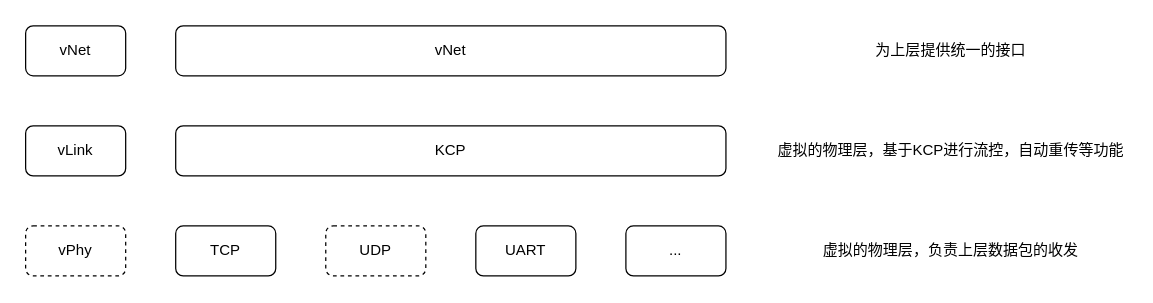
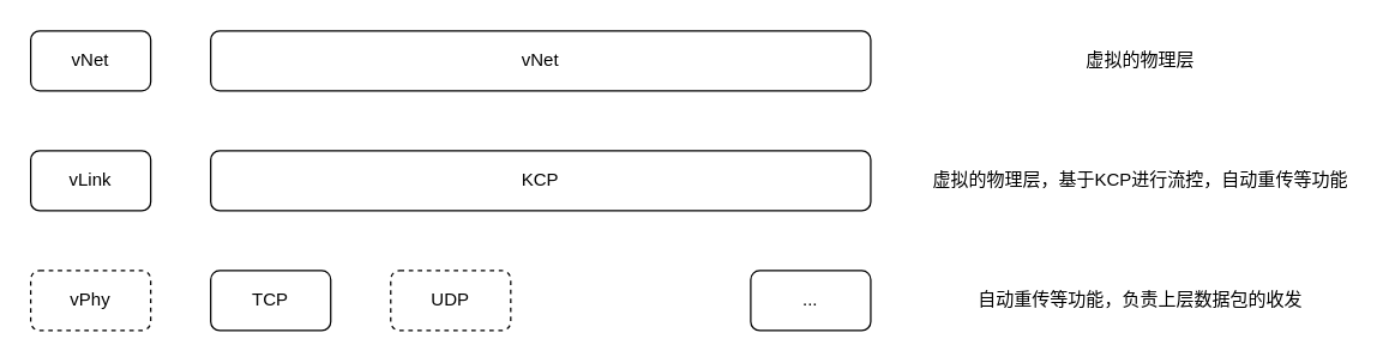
  <mxCell id="0" />
  <mxCell id="1" parent="0" />
  <mxCell id="2" value="vLink" style="rounded=1;whiteSpace=wrap;html=1;" vertex="1" parent="1"><mxGeometry x="20" y="100" width="80" height="40" as="geometry" /></mxCell>
  <mxCell id="3" value="vNet" style="rounded=1;whiteSpace=wrap;html=1;" vertex="1" parent="1"><mxGeometry x="20" y="20" width="80" height="40" as="geometry" /></mxCell>
  <mxCell id="4" value="vPhy" style="rounded=1;whiteSpace=wrap;html=1;dashed=1;" vertex="1" parent="1"><mxGeometry x="20" y="180" width="80" height="40" as="geometry" /></mxCell>
  <mxCell id="5" value="TCP" style="rounded=1;whiteSpace=wrap;html=1;" vertex="1" parent="1"><mxGeometry x="140" y="180" width="80" height="40" as="geometry" /></mxCell>
  <mxCell id="6" value="UDP" style="rounded=1;whiteSpace=wrap;html=1;dashed=1;" vertex="1" parent="1"><mxGeometry x="260" y="180" width="80" height="40" as="geometry" /></mxCell>
- <mxCell id="7" value="UART" style="rounded=1;whiteSpace=wrap;html=1;" vertex="1" parent="1"><mxGeometry x="380" y="180" width="80" height="40" as="geometry" /></mxCell>
  <mxCell id="8" value="..." style="rounded=1;whiteSpace=wrap;html=1;" vertex="1" parent="1"><mxGeometry x="500" y="180" width="80" height="40" as="geometry" /></mxCell>
  <mxCell id="9" value="KCP" style="rounded=1;whiteSpace=wrap;html=1;" vertex="1" parent="1"><mxGeometry x="140" y="100" width="440" height="40" as="geometry" /></mxCell>
  <mxCell id="10" value="vNet" style="rounded=1;whiteSpace=wrap;html=1;" vertex="1" parent="1"><mxGeometry x="140" y="20" width="440" height="40" as="geometry" /></mxCell>
- <mxCell id="11" value="虚拟的物理层，负责上层数据包的收发" style="text;html=1;strokeColor=none;fillColor=none;align=center;verticalAlign=middle;whiteSpace=wrap;rounded=0;" vertex="1" parent="1"><mxGeometry x="620" y="180" width="280" height="40" as="geometry" /></mxCell>
+ <mxCell id="11" value="自动重传等功能，负责上层数据包的收发" style="text;html=1;strokeColor=none;fillColor=none;align=center;verticalAlign=middle;whiteSpace=wrap;rounded=0;" vertex="1" parent="1"><mxGeometry x="620" y="180" width="280" height="40" as="geometry" /></mxCell>
  <mxCell id="12" value="虚拟的物理层，基于KCP进行流控，自动重传等功能" style="text;html=1;strokeColor=none;fillColor=none;align=center;verticalAlign=middle;whiteSpace=wrap;rounded=0;" vertex="1" parent="1"><mxGeometry x="620" y="100" width="280" height="40" as="geometry" /></mxCell>
- <mxCell id="13" value="为上层提供统一的接口" style="text;html=1;strokeColor=none;fillColor=none;align=center;verticalAlign=middle;whiteSpace=wrap;rounded=0;" vertex="1" parent="1"><mxGeometry x="620" y="20" width="280" height="40" as="geometry" /></mxCell>
+ <mxCell id="13" value="虚拟的物理层" style="text;html=1;strokeColor=none;fillColor=none;align=center;verticalAlign=middle;whiteSpace=wrap;rounded=0;" vertex="1" parent="1"><mxGeometry x="620" y="20" width="280" height="40" as="geometry" /></mxCell>
